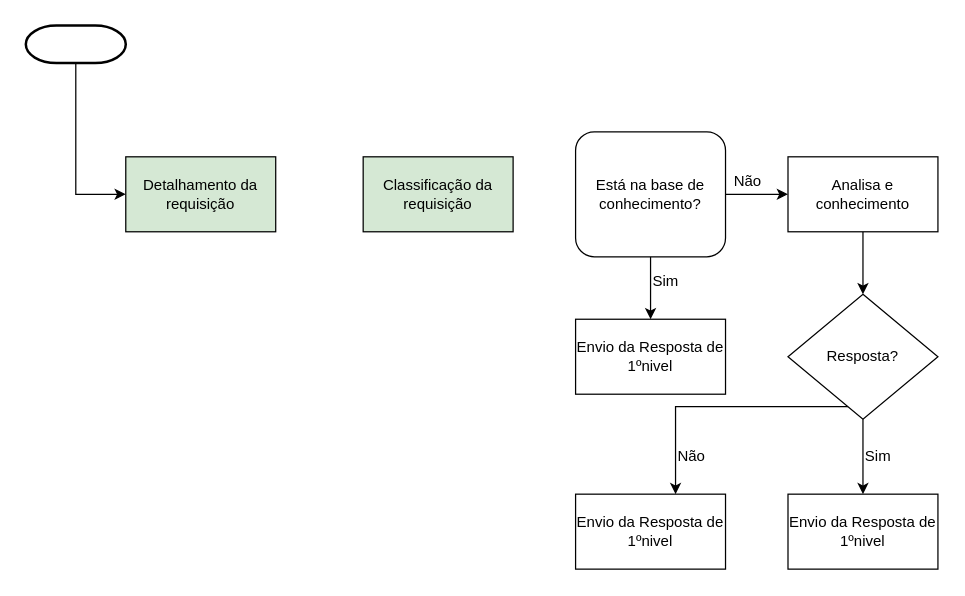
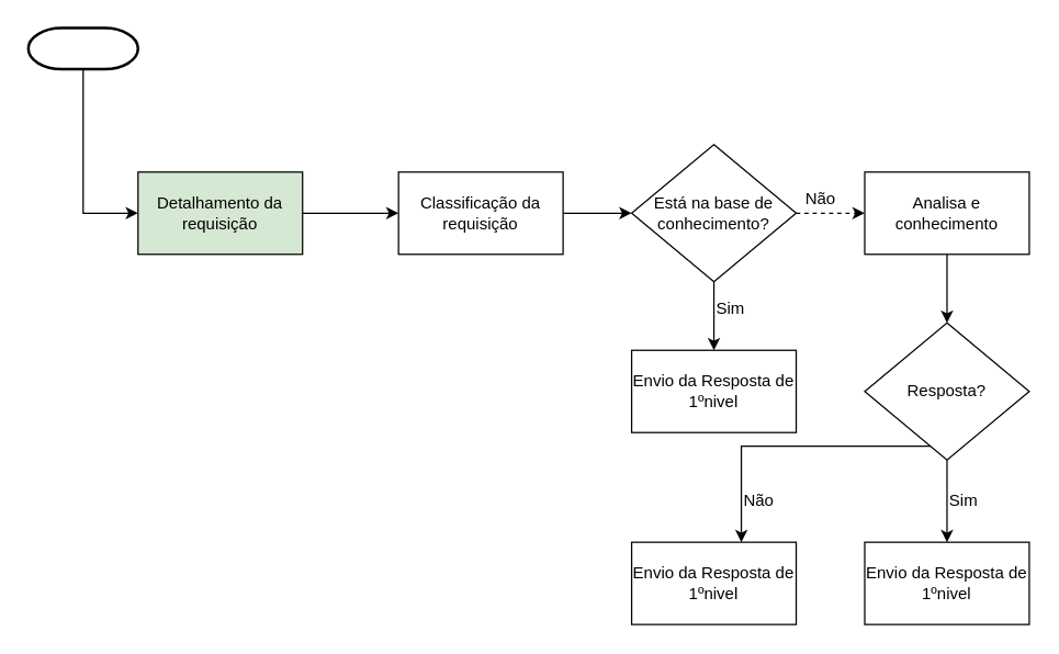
  <mxCell id="0" />
  <mxCell id="1" parent="0" />
  <mxCell id="2" style="edgeStyle=orthogonalEdgeStyle;rounded=0;orthogonalLoop=1;jettySize=auto;html=1;entryX=0;entryY=0.5;entryDx=0;entryDy=0;" edge="1" parent="1" source="3" target="5"><mxGeometry relative="1" as="geometry" /></mxCell>
  <mxCell id="3" value="" style="strokeWidth=2;html=1;shape=mxgraph.flowchart.terminator;whiteSpace=wrap;" vertex="1" parent="1"><mxGeometry x="20" y="20" width="80" height="30" as="geometry" /></mxCell>
+ <mxCell id="4" style="edgeStyle=orthogonalEdgeStyle;rounded=0;orthogonalLoop=1;jettySize=auto;html=1;entryX=0;entryY=0.5;entryDx=0;entryDy=0;" edge="1" parent="1" source="5" target="8"><mxGeometry relative="1" as="geometry" /></mxCell>
  <mxCell id="5" value="Detalhamento da requisição" style="rounded=0;whiteSpace=wrap;html=1;fillColor=#d5e8d4;" vertex="1" parent="1"><mxGeometry x="100" y="125" width="120" height="60" as="geometry" /></mxCell>
  <mxCell id="6" value="Sim&lt;br&gt;" style="text;html=1;resizable=0;points=[];autosize=1;align=left;verticalAlign=top;spacingTop=-4;" vertex="1" parent="1"><mxGeometry x="520" y="215" width="40" height="20" as="geometry" /></mxCell>
- <mxCell id="8" value="Classificação da requisição" style="rounded=0;whiteSpace=wrap;html=1;fillColor=#d5e8d4;" vertex="1" parent="1"><mxGeometry x="290" y="125" width="120" height="60" as="geometry" /></mxCell>
- <mxCell id="9" style="edgeStyle=orthogonalEdgeStyle;rounded=0;orthogonalLoop=1;jettySize=auto;html=1;entryX=0;entryY=0.5;entryDx=0;entryDy=0;" edge="1" parent="1" source="11" target="14"><mxGeometry relative="1" as="geometry" /></mxCell>
+ <mxCell id="7" style="edgeStyle=orthogonalEdgeStyle;rounded=0;orthogonalLoop=1;jettySize=auto;html=1;entryX=0;entryY=0.5;entryDx=0;entryDy=0;" edge="1" parent="1" source="8" target="11"><mxGeometry relative="1" as="geometry" /></mxCell>
+ <mxCell id="8" value="Classificação da requisição" style="rounded=0;whiteSpace=wrap;html=1;" vertex="1" parent="1"><mxGeometry x="290" y="125" width="120" height="60" as="geometry" /></mxCell>
+ <mxCell id="9" style="edgeStyle=orthogonalEdgeStyle;rounded=0;orthogonalLoop=1;jettySize=auto;html=1;entryX=0;entryY=0.5;entryDx=0;entryDy=0;dashed=1;" edge="1" parent="1" source="11" target="14"><mxGeometry relative="1" as="geometry" /></mxCell>
  <mxCell id="10" style="edgeStyle=orthogonalEdgeStyle;rounded=0;orthogonalLoop=1;jettySize=auto;html=1;" edge="1" parent="1" source="11" target="12"><mxGeometry relative="1" as="geometry" /></mxCell>
- <mxCell id="11" value="Está na base de&lt;br&gt;conhecimento?" style="whiteSpace=wrap;html=1;rounded=1;" vertex="1" parent="1"><mxGeometry x="460" y="105" width="120" height="100" as="geometry" /></mxCell>
+ <mxCell id="11" value="Está na base de&lt;br&gt;conhecimento?" style="rhombus;whiteSpace=wrap;html=1;" vertex="1" parent="1"><mxGeometry x="460" y="105" width="120" height="100" as="geometry" /></mxCell>
  <mxCell id="12" value="Envio da Resposta de 1ºnivel" style="rounded=0;whiteSpace=wrap;html=1;" vertex="1" parent="1"><mxGeometry x="460" y="255" width="120" height="60" as="geometry" /></mxCell>
  <mxCell id="13" style="edgeStyle=orthogonalEdgeStyle;rounded=0;orthogonalLoop=1;jettySize=auto;html=1;" edge="1" parent="1" source="14" target="18"><mxGeometry relative="1" as="geometry" /></mxCell>
  <mxCell id="14" value="Analisa e conhecimento" style="rounded=0;whiteSpace=wrap;html=1;" vertex="1" parent="1"><mxGeometry x="630" y="125" width="120" height="60" as="geometry" /></mxCell>
  <mxCell id="15" value="Não" style="text;html=1;resizable=0;points=[];autosize=1;align=left;verticalAlign=top;spacingTop=-4;" vertex="1" parent="1"><mxGeometry x="585" y="135" width="40" height="20" as="geometry" /></mxCell>
  <mxCell id="16" style="edgeStyle=orthogonalEdgeStyle;rounded=0;orthogonalLoop=1;jettySize=auto;html=1;" edge="1" parent="1" source="18" target="19"><mxGeometry relative="1" as="geometry" /></mxCell>
  <mxCell id="17" style="edgeStyle=orthogonalEdgeStyle;rounded=0;orthogonalLoop=1;jettySize=auto;html=1;" edge="1" parent="1" source="18" target="20"><mxGeometry relative="1" as="geometry"><Array as="points"><mxPoint x="540" y="325" /></Array></mxGeometry></mxCell>
  <mxCell id="18" value="Resposta?" style="rhombus;whiteSpace=wrap;html=1;" vertex="1" parent="1"><mxGeometry x="630" y="235" width="120" height="100" as="geometry" /></mxCell>
  <mxCell id="19" value="Envio da Resposta de 1ºnivel" style="rounded=0;whiteSpace=wrap;html=1;" vertex="1" parent="1"><mxGeometry x="630" y="395" width="120" height="60" as="geometry" /></mxCell>
  <mxCell id="20" value="Envio da Resposta de 1ºnivel" style="rounded=0;whiteSpace=wrap;html=1;" vertex="1" parent="1"><mxGeometry x="460" y="395" width="120" height="60" as="geometry" /></mxCell>
  <mxCell id="21" value="Sim&lt;br&gt;" style="text;html=1;resizable=0;points=[];autosize=1;align=left;verticalAlign=top;spacingTop=-4;" vertex="1" parent="1"><mxGeometry x="690" y="355" width="40" height="20" as="geometry" /></mxCell>
  <mxCell id="22" value="Não" style="text;html=1;resizable=0;points=[];autosize=1;align=left;verticalAlign=top;spacingTop=-4;" vertex="1" parent="1"><mxGeometry x="540" y="355" width="40" height="20" as="geometry" /></mxCell>
